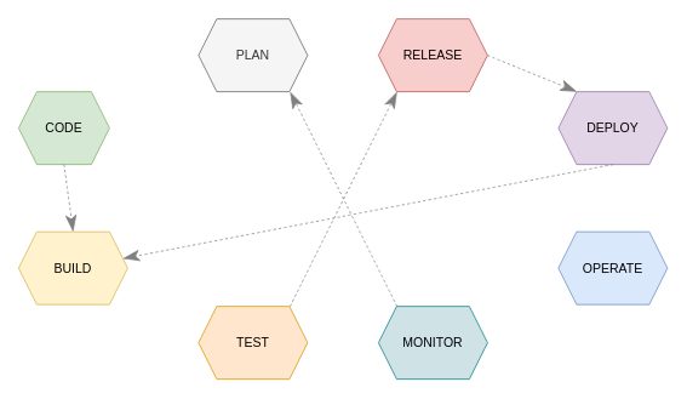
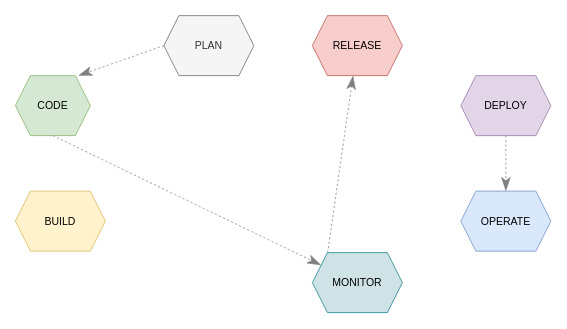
  <mxCell id="0" />
  <mxCell id="1" parent="0" />
- <mxCell id="2" style="edgeStyle=none;curved=1;rounded=0;orthogonalLoop=1;jettySize=auto;html=1;entryX=0.84;entryY=1;entryDx=0;entryDy=0;fontSize=14;endArrow=classicThin;endFill=1;entryPerimeter=0;dashed=1;exitX=0.17;exitY=0;exitDx=0;exitDy=0;exitPerimeter=0;strokeColor=#808080;endSize=16;" edge="1" parent="1" source="3" target="4"><mxGeometry relative="1" as="geometry"><mxPoint x="433" y="334" as="sourcePoint" /><mxPoint x="264" y="74.04" as="targetPoint" /></mxGeometry></mxCell>
+ <mxCell id="2" style="edgeStyle=none;curved=1;rounded=0;orthogonalLoop=1;jettySize=auto;html=1;fontSize=14;endArrow=classicThin;endFill=1;dashed=1;exitX=0.17;exitY=0;exitDx=0;exitDy=0;exitPerimeter=0;strokeColor=#808080;endSize=16;" edge="1" parent="1" source="3" target="8"><mxGeometry relative="1" as="geometry"><mxPoint x="433" y="334" as="sourcePoint" /><mxPoint x="264" y="74.04" as="targetPoint" /></mxGeometry></mxCell>
  <mxCell id="3" value="MONITOR" style="shape=hexagon;perimeter=hexagonPerimeter2;whiteSpace=wrap;html=1;fixedSize=1;fillColor=#CFE3E6;strokeColor=#0e8088;points=[[0,0.25,0,0,0],[0,0.5,0,0,0],[0,0.75,0,0,0],[0.17,0,0,0,0],[0.17,1,0,0,0],[0.375,0,0,0,0],[0.375,1,0,0,0],[0.5,0,0,0,0],[0.5,1,0,0,0],[0.625,0,0,0,0],[0.625,1,0,0,0],[0.84,0,0,0,0],[0.84,1,0,0,0],[1,0.25,0,0,0],[1,0.5,0,0,0],[1,0.75,0,0,0]];fontSize=14;" vertex="1" parent="1"><mxGeometry x="416" y="336" width="120" height="80" as="geometry" /></mxCell>
  <mxCell id="4" value="PLAN" style="shape=hexagon;perimeter=hexagonPerimeter2;whiteSpace=wrap;html=1;fixedSize=1;fillColor=#f5f5f5;strokeColor=#666666;points=[[0,0.25,0,0,0],[0,0.5,0,0,0],[0,0.75,0,0,0],[0.17,0,0,0,0],[0.17,1,0,0,0],[0.375,0,0,0,0],[0.375,1,0,0,0],[0.5,0,0,0,0],[0.5,1,0,0,0],[0.625,0,0,0,0],[0.625,1,0,0,0],[0.84,0,0,0,0],[0.84,1,0,0,0],[1,0.25,0,0,0],[1,0.5,0,0,0],[1,0.75,0,0,0]];fontColor=#333333;fontSize=14;" vertex="1" parent="1"><mxGeometry x="218" y="20" width="120" height="80" as="geometry" /></mxCell>
  <mxCell id="5" value="CODE" style="shape=hexagon;perimeter=hexagonPerimeter2;whiteSpace=wrap;html=1;fixedSize=1;fillColor=#d5e8d4;strokeColor=#82b366;points=[[0,0.25,0,0,0],[0,0.5,0,0,0],[0,0.75,0,0,0],[0.17,0,0,0,0],[0.17,1,0,0,0],[0.375,0,0,0,0],[0.375,1,0,0,0],[0.5,0,0,0,0],[0.5,1,0,0,0],[0.625,0,0,0,0],[0.625,1,0,0,0],[0.84,0,0,0,0],[0.84,1,0,0,0],[1,0.25,0,0,0],[1,0.5,0,0,0],[1,0.75,0,0,0]];fontSize=14;" vertex="1" parent="1"><mxGeometry x="20" y="100" width="100" height="80" as="geometry" /></mxCell>
  <mxCell id="6" value="BUILD" style="shape=hexagon;perimeter=hexagonPerimeter2;whiteSpace=wrap;html=1;fixedSize=1;fillColor=#fff2cc;strokeColor=#d6b656;points=[[0,0.25,0,0,0],[0,0.5,0,0,0],[0,0.75,0,0,0],[0.17,0,0,0,0],[0.17,1,0,0,0],[0.375,0,0,0,0],[0.375,1,0,0,0],[0.5,0,0,0,0],[0.5,1,0,0,0],[0.625,0,0,0,0],[0.625,1,0,0,0],[0.84,0,0,0,0],[0.84,1,0,0,0],[1,0.25,0,0,0],[1,0.5,0,0,0],[1,0.75,0,0,0]];fontSize=14;" vertex="1" parent="1"><mxGeometry x="20" y="254" width="120" height="80" as="geometry" /></mxCell>
- <mxCell id="7" value="TEST" style="shape=hexagon;perimeter=hexagonPerimeter2;whiteSpace=wrap;html=1;fixedSize=1;fillColor=#ffe6cc;strokeColor=#d79b00;points=[[0,0.25,0,0,0],[0,0.5,0,0,0],[0,0.75,0,0,0],[0.17,0,0,0,0],[0.17,1,0,0,0],[0.375,0,0,0,0],[0.375,1,0,0,0],[0.5,0,0,0,0],[0.5,1,0,0,0],[0.625,0,0,0,0],[0.625,1,0,0,0],[0.84,0,0,0,0],[0.84,1,0,0,0],[1,0.25,0,0,0],[1,0.5,0,0,0],[1,0.75,0,0,0]];fontSize=14;" vertex="1" parent="1"><mxGeometry x="218" y="336" width="120" height="80" as="geometry" /></mxCell>
  <mxCell id="8" value="RELEASE" style="shape=hexagon;perimeter=hexagonPerimeter2;whiteSpace=wrap;html=1;fixedSize=1;fillColor=#f8cecc;strokeColor=#b85450;points=[[0,0.25,0,0,0],[0,0.5,0,0,0],[0,0.75,0,0,0],[0.17,0,0,0,0],[0.17,1,0,0,0],[0.375,0,0,0,0],[0.375,1,0,0,0],[0.5,0,0,0,0],[0.5,1,0,0,0],[0.625,0,0,0,0],[0.625,1,0,0,0],[0.84,0,0,0,0],[0.84,1,0,0,0],[1,0.25,0,0,0],[1,0.5,0,0,0],[1,0.75,0,0,0]];fontSize=14;" vertex="1" parent="1"><mxGeometry x="416" y="20" width="120" height="80" as="geometry" /></mxCell>
  <mxCell id="9" value="DEPLOY" style="shape=hexagon;perimeter=hexagonPerimeter2;whiteSpace=wrap;html=1;fixedSize=1;fillColor=#e1d5e7;strokeColor=#9673a6;points=[[0,0.25,0,0,0],[0,0.5,0,0,0],[0,0.75,0,0,0],[0.17,0,0,0,0],[0.17,1,0,0,0],[0.375,0,0,0,0],[0.375,1,0,0,0],[0.5,0,0,0,0],[0.5,1,0,0,0],[0.625,0,0,0,0],[0.625,1,0,0,0],[0.84,0,0,0,0],[0.84,1,0,0,0],[1,0.25,0,0,0],[1,0.5,0,0,0],[1,0.75,0,0,0]];fontSize=14;" vertex="1" parent="1"><mxGeometry x="614" y="100" width="120" height="80" as="geometry" /></mxCell>
  <mxCell id="10" value="OPERATE" style="shape=hexagon;perimeter=hexagonPerimeter2;whiteSpace=wrap;html=1;fixedSize=1;fillColor=#dae8fc;strokeColor=#6c8ebf;points=[[0,0.25,0,0,0],[0,0.5,0,0,0],[0,0.75,0,0,0],[0.17,0,0,0,0],[0.17,1,0,0,0],[0.375,0,0,0,0],[0.375,1,0,0,0],[0.5,0,0,0,0],[0.5,1,0,0,0],[0.625,0,0,0,0],[0.625,1,0,0,0],[0.84,0,0,0,0],[0.84,1,0,0,0],[1,0.25,0,0,0],[1,0.5,0,0,0],[1,0.75,0,0,0]];fontSize=14;" vertex="1" parent="1"><mxGeometry x="614" y="254" width="120" height="80" as="geometry" /></mxCell>
- <mxCell id="12" style="edgeStyle=none;curved=1;rounded=0;orthogonalLoop=1;jettySize=auto;html=1;entryX=0.5;entryY=0;entryDx=0;entryDy=0;fontSize=14;endArrow=classicThin;endFill=1;entryPerimeter=0;exitX=0.5;exitY=1;exitDx=0;exitDy=0;exitPerimeter=0;dashed=1;endSize=16;strokeColor=#808080;" edge="1" parent="1" source="5" target="6"><mxGeometry relative="1" as="geometry"><mxPoint x="328" y="171" as="sourcePoint" /><mxPoint x="209" y="198" as="targetPoint" /></mxGeometry></mxCell>
- <mxCell id="13" style="edgeStyle=none;curved=1;rounded=0;orthogonalLoop=1;jettySize=auto;html=1;fontSize=14;endArrow=classicThin;endFill=1;exitX=0.5;exitY=1;exitDx=0;exitDy=0;exitPerimeter=0;dashed=1;endSize=16;strokeColor=#808080;" edge="1" parent="1" source="9" target="6"><mxGeometry relative="1" as="geometry"><mxPoint x="457" y="168" as="sourcePoint" /><mxPoint x="531" y="268" as="targetPoint" /></mxGeometry></mxCell>
- <mxCell id="14" style="edgeStyle=none;curved=1;rounded=0;orthogonalLoop=1;jettySize=auto;html=1;entryX=0.17;entryY=1;entryDx=0;entryDy=0;fontSize=14;endArrow=classicThin;endFill=1;entryPerimeter=0;exitX=0.84;exitY=0;exitDx=0;exitDy=0;exitPerimeter=0;dashed=1;endSize=16;strokeColor=#808080;" edge="1" parent="1" source="7" target="8"><mxGeometry relative="1" as="geometry"><mxPoint x="218" y="226" as="sourcePoint" /><mxPoint x="317" y="276" as="targetPoint" /></mxGeometry></mxCell>
- <mxCell id="15" style="edgeStyle=none;curved=1;rounded=0;orthogonalLoop=1;jettySize=auto;html=1;entryX=0.17;entryY=0;entryDx=0;entryDy=0;fontSize=14;endArrow=classicThin;endFill=1;entryPerimeter=0;exitX=1;exitY=0.5;exitDx=0;exitDy=0;exitPerimeter=0;dashed=1;endSize=16;strokeColor=#808080;" edge="1" parent="1" source="8" target="9"><mxGeometry relative="1" as="geometry"><mxPoint x="292" y="394" as="sourcePoint" /><mxPoint x="426" y="43" as="targetPoint" /></mxGeometry></mxCell>
+ <mxCell id="11" style="edgeStyle=none;curved=1;rounded=0;orthogonalLoop=1;jettySize=auto;html=1;entryX=0.84;entryY=0;entryDx=0;entryDy=0;fontSize=14;endArrow=classicThin;endFill=1;entryPerimeter=0;exitX=0;exitY=0.5;exitDx=0;exitDy=0;exitPerimeter=0;dashed=1;endSize=16;strokeColor=#808080;" edge="1" parent="1" source="4" target="5"><mxGeometry relative="1" as="geometry"><mxPoint x="439" y="379" as="sourcePoint" /><mxPoint x="266" y="108" as="targetPoint" /></mxGeometry></mxCell>
+ <mxCell id="12" style="edgeStyle=none;curved=1;rounded=0;orthogonalLoop=1;jettySize=auto;html=1;fontSize=14;endArrow=classicThin;endFill=1;exitX=0.5;exitY=1;exitDx=0;exitDy=0;exitPerimeter=0;dashed=1;endSize=16;strokeColor=#808080;" edge="1" parent="1" source="5" target="3"><mxGeometry relative="1" as="geometry"><mxPoint x="328" y="171" as="sourcePoint" /><mxPoint x="209" y="198" as="targetPoint" /></mxGeometry></mxCell>
+ <mxCell id="13" style="edgeStyle=none;curved=1;rounded=0;orthogonalLoop=1;jettySize=auto;html=1;fontSize=14;endArrow=classicThin;endFill=1;exitX=0.5;exitY=1;exitDx=0;exitDy=0;exitPerimeter=0;dashed=1;entryX=0.5;entryY=0;entryDx=0;entryDy=0;entryPerimeter=0;endSize=16;strokeColor=#808080;" edge="1" parent="1" source="9" target="10"><mxGeometry relative="1" as="geometry"><mxPoint x="457" y="168" as="sourcePoint" /><mxPoint x="531" y="268" as="targetPoint" /></mxGeometry></mxCell>
